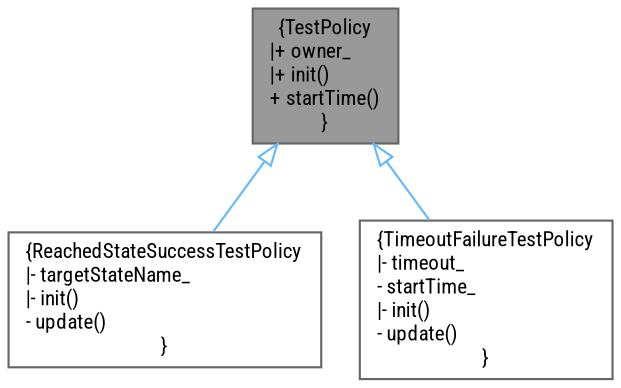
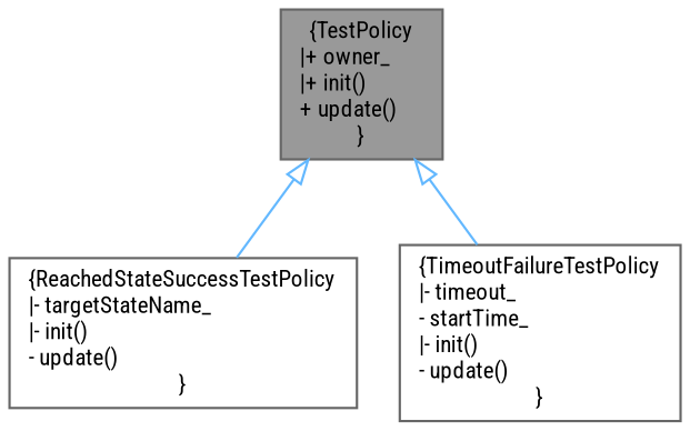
  digraph {
    fontname="Roboto Condensed"
    node [color=gray40 fillcolor=white fontname="Roboto Condensed" fontsize=10 shape=box style=filled]
    edge [arrowtail=onormal color=steelblue1 dir=back fontname="Roboto Condensed" fontsize=10 labelfontname=Helvetica labelfontsize=10 style=solid]
-   n1 [fillcolor=grey60 fontcolor=black height=0.2 label="{TestPolicy\n|+ owner_\l|+ init()\l+ startTime()\l}" width=0.4]
+   n1 [fillcolor=grey60 fontcolor=black height=0.2 label="{TestPolicy\n|+ owner_\l|+ init()\l+ update()\l}" width=0.4]
    n2 [height=0.2 label="{ReachedStateSuccessTestPolicy\n|- targetStateName_\l|- init()\l- update()\l}" width=0.4]
    n3 [height=0.2 label="{TimeoutFailureTestPolicy\n|- timeout_\l- startTime_\l|- init()\l- update()\l}" width=0.4]
    n1 -> n2
    n1 -> n3
  }
